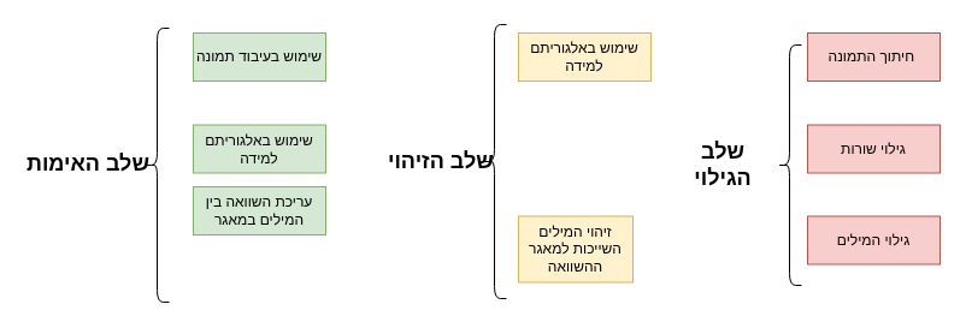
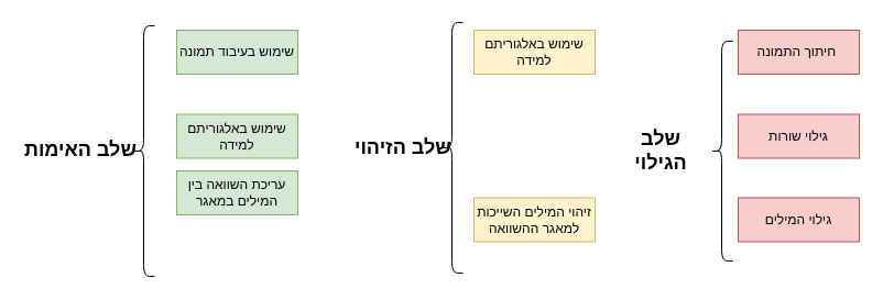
  <mxCell id="0" />
  <mxCell id="1" parent="0" />
  <mxCell id="2" value="חיתוך התמונה&amp;nbsp;" style="rounded=0;whiteSpace=wrap;html=1;fillColor=#f8cecc;strokeColor=#b85450;" vertex="1" parent="1"><mxGeometry x="670" y="27" width="110" height="40" as="geometry" /></mxCell>
  <mxCell id="3" value="גילוי שורות" style="rounded=0;whiteSpace=wrap;html=1;fillColor=#f8cecc;strokeColor=#b85450;" vertex="1" parent="1"><mxGeometry x="670" y="103.5" width="110" height="40" as="geometry" /></mxCell>
  <mxCell id="4" value="גילוי המילים" style="rounded=0;whiteSpace=wrap;html=1;fillColor=#f8cecc;strokeColor=#b85450;" vertex="1" parent="1"><mxGeometry x="670" y="179.5" width="110" height="40" as="geometry" /></mxCell>
  <mxCell id="5" value="שימוש באלגוריתם למידה" style="rounded=0;whiteSpace=wrap;html=1;fillColor=#fff2cc;strokeColor=#d6b656;" vertex="1" parent="1"><mxGeometry x="430" y="27" width="110" height="40" as="geometry" /></mxCell>
- <mxCell id="6" value="זיהוי המילים השייכות למאגר ההשוואה" style="rounded=0;whiteSpace=wrap;html=1;fillColor=#fff2cc;strokeColor=#d6b656;" vertex="1" parent="1"><mxGeometry x="430" y="179.5" width="95" height="55" as="geometry" /></mxCell>
+ <mxCell id="6" value="זיהוי המילים השייכות למאגר ההשוואה" style="rounded=0;whiteSpace=wrap;html=1;fillColor=#fff2cc;strokeColor=#d6b656;" vertex="1" parent="1"><mxGeometry x="430" y="179.5" width="110" height="40" as="geometry" /></mxCell>
  <mxCell id="7" value="שימוש בעיבוד תמונה" style="rounded=0;whiteSpace=wrap;html=1;fillColor=#d5e8d4;strokeColor=#82b366;" vertex="1" parent="1"><mxGeometry x="160" y="27" width="110" height="40" as="geometry" /></mxCell>
  <mxCell id="8" value="שימוש באלגוריתם למידה" style="rounded=0;whiteSpace=wrap;html=1;fillColor=#d5e8d4;strokeColor=#82b366;" vertex="1" parent="1"><mxGeometry x="160" y="103.5" width="110" height="40" as="geometry" /></mxCell>
  <mxCell id="9" value="עריכת השוואה בין המילים במאגר" style="rounded=0;whiteSpace=wrap;html=1;fillColor=#d5e8d4;strokeColor=#82b366;" vertex="1" parent="1"><mxGeometry x="160" y="155" width="110" height="40" as="geometry" /></mxCell>
  <mxCell id="10" value="&lt;b&gt;&lt;font style=&quot;font-size: 18px&quot;&gt;שלב הגילוי&lt;/font&gt;&lt;/b&gt;" style="text;html=1;strokeColor=none;fillColor=none;align=center;verticalAlign=middle;whiteSpace=wrap;rounded=0;" vertex="1" parent="1"><mxGeometry x="555" y="127" width="90" height="20" as="geometry" /></mxCell>
  <mxCell id="11" value="" style="shape=curlyBracket;whiteSpace=wrap;html=1;rounded=1;" vertex="1" parent="1"><mxGeometry x="400" y="20" width="20" height="228" as="geometry" /></mxCell>
  <mxCell id="12" value="" style="shape=curlyBracket;whiteSpace=wrap;html=1;rounded=1;" vertex="1" parent="1"><mxGeometry x="645" y="37" width="20" height="200" as="geometry" /></mxCell>
  <mxCell id="13" value="&lt;font style=&quot;font-size: 18px&quot;&gt;&lt;b&gt;שלב הזיהוי&lt;/b&gt;&lt;/font&gt;" style="text;html=1;" vertex="1" parent="1"><mxGeometry x="320" y="117" width="80" height="30" as="geometry" /></mxCell>
  <mxCell id="14" value="" style="shape=curlyBracket;whiteSpace=wrap;html=1;rounded=1;" vertex="1" parent="1"><mxGeometry x="120" y="23" width="20" height="228" as="geometry" /></mxCell>
  <mxCell id="15" value="&lt;font style=&quot;font-size: 18px&quot;&gt;&lt;b&gt;שלב האימות&lt;/b&gt;&lt;/font&gt;" style="text;html=1;" vertex="1" parent="1"><mxGeometry y="119" width="80" height="30" as="geometry" x="20" /></mxCell>
